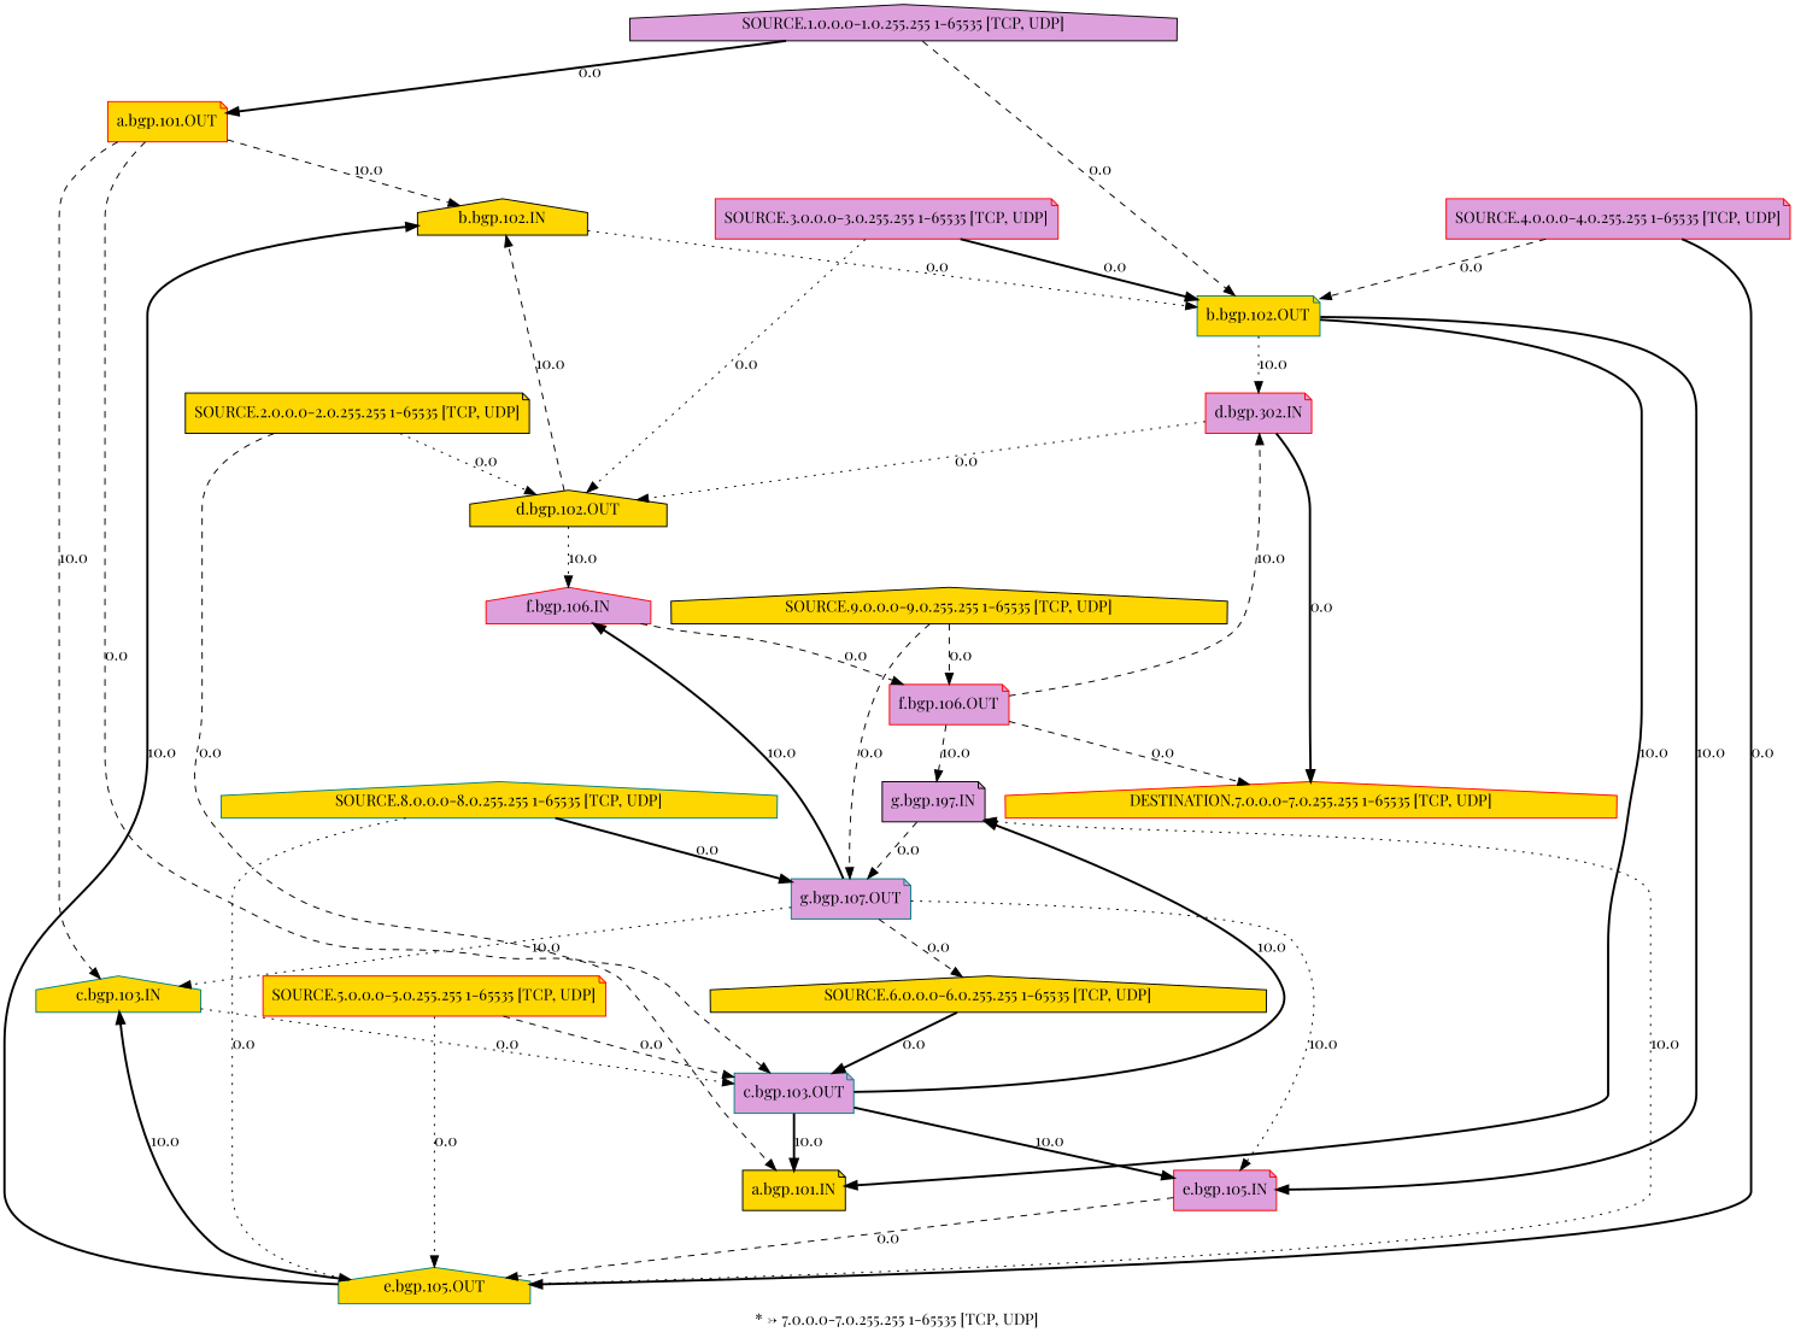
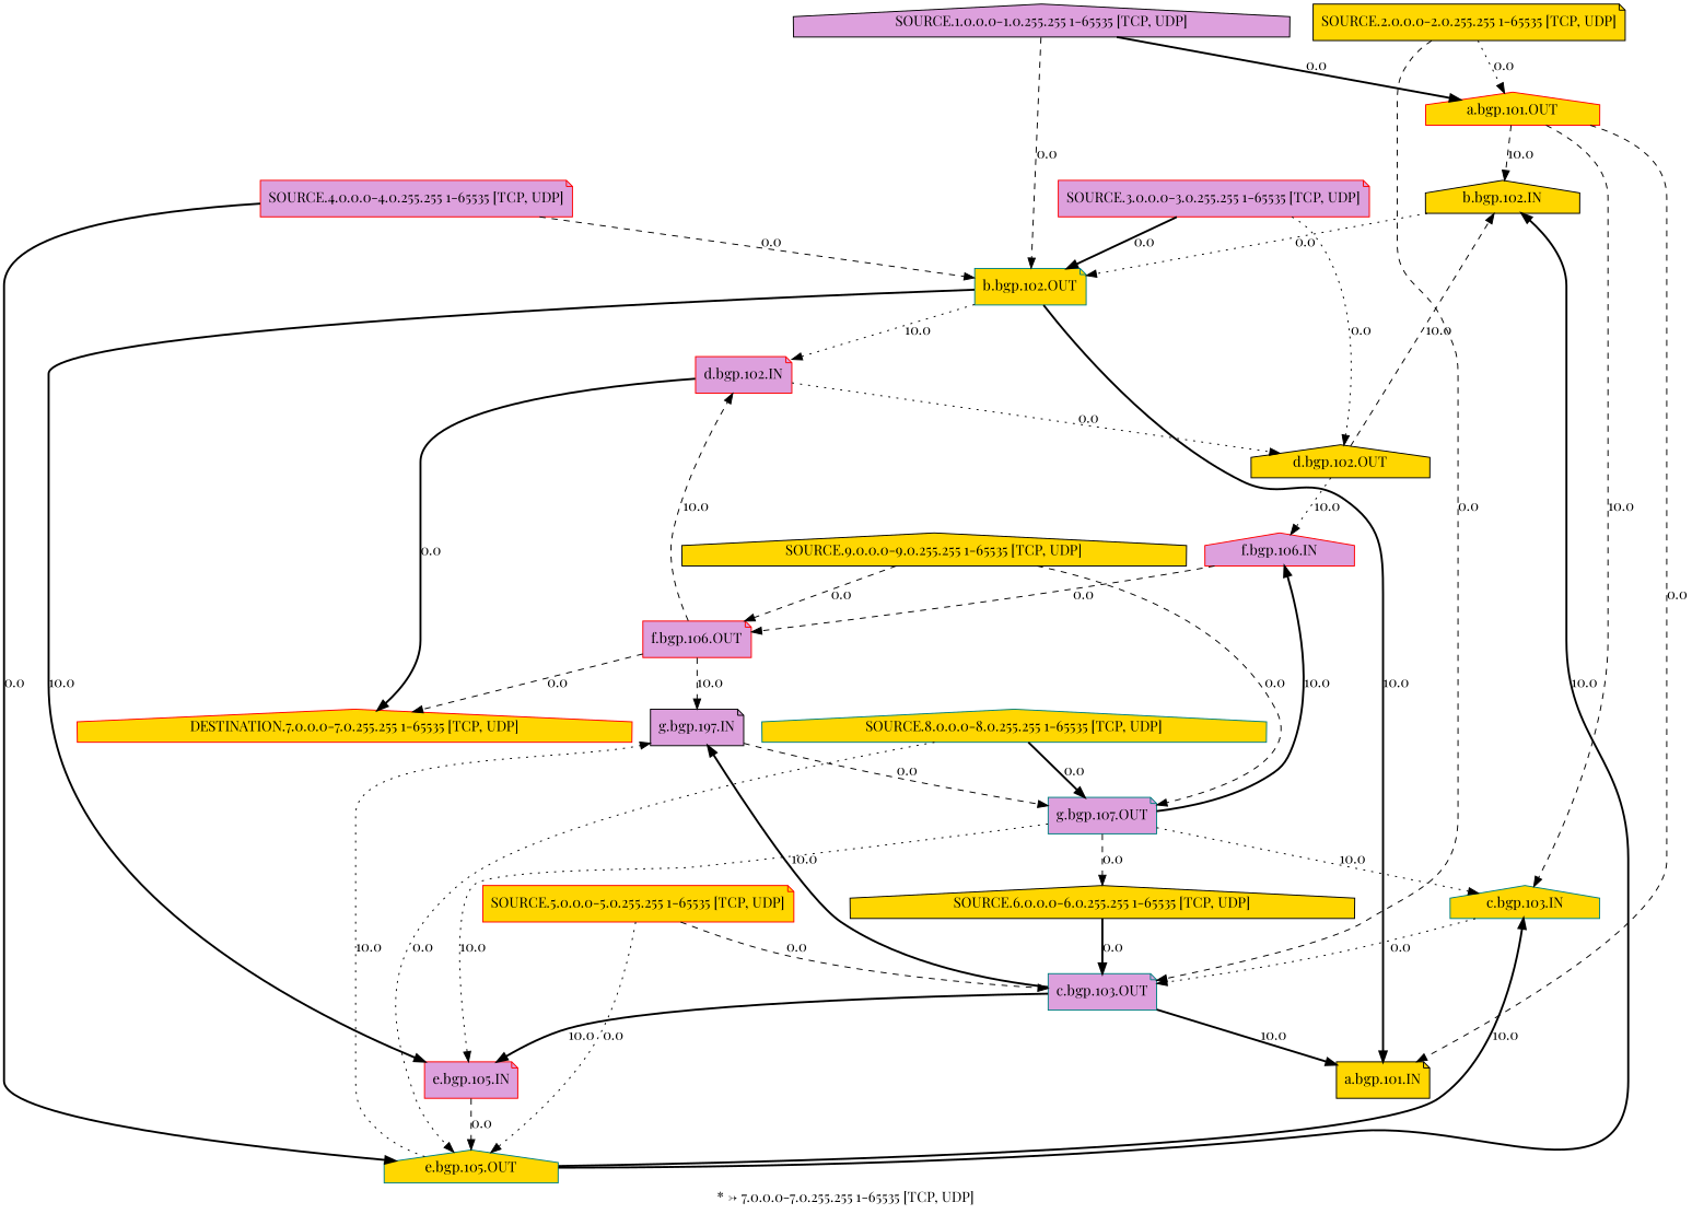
  digraph {
    fontname="Playfair Display"
    label="* -> 7.0.0.0-7.0.255.255 1-65535 [TCP, UDP]"
    node [color=red fillcolor=gold fontname="Playfair Display" shape=note style=filled]
    edge [fontname="Playfair Display" style=dashed]
-   "a.bgp.101.OUT"
+   "a.bgp.101.OUT" [shape=house]
    "b.bgp.102.IN" [color=black shape=house]
    "c.bgp.103.IN" [color=teal shape=house]
    "a.bgp.101.IN" [color=black]
    "b.bgp.102.OUT" [color=teal]
    "c.bgp.103.OUT" [color=teal fillcolor=plum]
-   "d.bgp.102.IN" [fillcolor=plum label="d.bgp.302.IN"]
+   "d.bgp.102.IN" [fillcolor=plum]
    "e.bgp.105.IN" [fillcolor=plum]
    n9 [color=black fillcolor=plum label="g.bgp.197.IN"]
    "d.bgp.102.OUT" [color=black shape=house]
    "DESTINATION.7.0.0.0-7.0.255.255 1-65535 [TCP, UDP]" [shape=house]
    "e.bgp.105.OUT" [color=teal shape=house]
    "f.bgp.106.IN" [fillcolor=plum shape=house]
    "g.bgp.107.OUT" [color=teal fillcolor=plum]
    "SOURCE.6.0.0.0-6.0.255.255 1-65535 [TCP, UDP]" [color=black shape=house]
    "f.bgp.106.OUT" [fillcolor=plum]
    "SOURCE.1.0.0.0-1.0.255.255 1-65535 [TCP, UDP]" [color=black fillcolor=plum shape=house]
    "SOURCE.2.0.0.0-2.0.255.255 1-65535 [TCP, UDP]" [color=black]
    "SOURCE.3.0.0.0-3.0.255.255 1-65535 [TCP, UDP]" [fillcolor=plum]
    "SOURCE.4.0.0.0-4.0.255.255 1-65535 [TCP, UDP]" [fillcolor=plum]
    "SOURCE.5.0.0.0-5.0.255.255 1-65535 [TCP, UDP]"
    "SOURCE.8.0.0.0-8.0.255.255 1-65535 [TCP, UDP]" [color=teal shape=house]
    "SOURCE.9.0.0.0-9.0.255.255 1-65535 [TCP, UDP]" [color=black shape=house]
    "a.bgp.101.OUT" -> "b.bgp.102.IN" [label=10.0]
    "a.bgp.101.OUT" -> "c.bgp.103.IN" [label=10.0]
    "a.bgp.101.OUT" -> "a.bgp.101.IN" [label=0.0]
    "b.bgp.102.IN" -> "b.bgp.102.OUT" [label=0.0 style=dotted]
    "c.bgp.103.IN" -> "c.bgp.103.OUT" [label=0.0 style=dotted]
    "b.bgp.102.OUT" -> "a.bgp.101.IN" [label=10.0 style=bold]
    "b.bgp.102.OUT" -> "d.bgp.102.IN" [label=10.0 style=dotted]
    "b.bgp.102.OUT" -> "e.bgp.105.IN" [label=10.0 style=bold]
    "c.bgp.103.OUT" -> "a.bgp.101.IN" [label=10.0 style=bold]
    "c.bgp.103.OUT" -> "e.bgp.105.IN" [label=10.0 style=bold]
    "c.bgp.103.OUT" -> n9 [label=10.0 style=bold]
    "d.bgp.102.IN" -> "d.bgp.102.OUT" [label=0.0 style=dotted]
    "d.bgp.102.IN" -> "DESTINATION.7.0.0.0-7.0.255.255 1-65535 [TCP, UDP]" [label=0.0 style=bold]
    "e.bgp.105.IN" -> "e.bgp.105.OUT" [label=0.0]
    n9 -> "g.bgp.107.OUT" [label=0.0]
    "d.bgp.102.OUT" -> "b.bgp.102.IN" [label=10.0]
    "d.bgp.102.OUT" -> "f.bgp.106.IN" [label=10.0 style=dotted]
    "e.bgp.105.OUT" -> "b.bgp.102.IN" [label=10.0 style=bold]
    "e.bgp.105.OUT" -> "c.bgp.103.IN" [label=10.0 style=bold]
    "e.bgp.105.OUT" -> n9 [label=10.0 style=dotted]
    "f.bgp.106.IN" -> "f.bgp.106.OUT" [label=0.0]
    "g.bgp.107.OUT" -> "c.bgp.103.IN" [label=10.0 style=dotted]
    "g.bgp.107.OUT" -> "e.bgp.105.IN" [label=10.0 style=dotted]
    "g.bgp.107.OUT" -> "f.bgp.106.IN" [label=10.0 style=bold]
    "g.bgp.107.OUT" -> "SOURCE.6.0.0.0-6.0.255.255 1-65535 [TCP, UDP]" [label=0.0]
    "SOURCE.6.0.0.0-6.0.255.255 1-65535 [TCP, UDP]" -> "c.bgp.103.OUT" [label=0.0 style=bold]
    "f.bgp.106.OUT" -> "d.bgp.102.IN" [label=10.0]
    "f.bgp.106.OUT" -> n9 [label=10.0]
    "f.bgp.106.OUT" -> "DESTINATION.7.0.0.0-7.0.255.255 1-65535 [TCP, UDP]" [label=0.0]
    "SOURCE.1.0.0.0-1.0.255.255 1-65535 [TCP, UDP]" -> "a.bgp.101.OUT" [label=0.0 style=bold]
    "SOURCE.1.0.0.0-1.0.255.255 1-65535 [TCP, UDP]" -> "b.bgp.102.OUT" [label=0.0]
-   "SOURCE.2.0.0.0-2.0.255.255 1-65535 [TCP, UDP]" -> "d.bgp.102.OUT" [label=0.0 style=dotted]
+   "SOURCE.2.0.0.0-2.0.255.255 1-65535 [TCP, UDP]" -> "a.bgp.101.OUT" [label=0.0 style=dotted]
    "SOURCE.2.0.0.0-2.0.255.255 1-65535 [TCP, UDP]" -> "c.bgp.103.OUT" [label=0.0]
    "SOURCE.3.0.0.0-3.0.255.255 1-65535 [TCP, UDP]" -> "b.bgp.102.OUT" [label=0.0 style=bold]
    "SOURCE.3.0.0.0-3.0.255.255 1-65535 [TCP, UDP]" -> "d.bgp.102.OUT" [label=0.0 style=dotted]
    "SOURCE.4.0.0.0-4.0.255.255 1-65535 [TCP, UDP]" -> "b.bgp.102.OUT" [label=0.0]
    "SOURCE.4.0.0.0-4.0.255.255 1-65535 [TCP, UDP]" -> "e.bgp.105.OUT" [label=0.0 style=bold]
    "SOURCE.5.0.0.0-5.0.255.255 1-65535 [TCP, UDP]" -> "c.bgp.103.OUT" [label=0.0]
    "SOURCE.5.0.0.0-5.0.255.255 1-65535 [TCP, UDP]" -> "e.bgp.105.OUT" [label=0.0 style=dotted]
    "SOURCE.8.0.0.0-8.0.255.255 1-65535 [TCP, UDP]" -> "e.bgp.105.OUT" [label=0.0 style=dotted]
    "SOURCE.8.0.0.0-8.0.255.255 1-65535 [TCP, UDP]" -> "g.bgp.107.OUT" [label=0.0 style=bold]
    "SOURCE.9.0.0.0-9.0.255.255 1-65535 [TCP, UDP]" -> "g.bgp.107.OUT" [label=0.0]
    "SOURCE.9.0.0.0-9.0.255.255 1-65535 [TCP, UDP]" -> "f.bgp.106.OUT" [label=0.0]
  }
